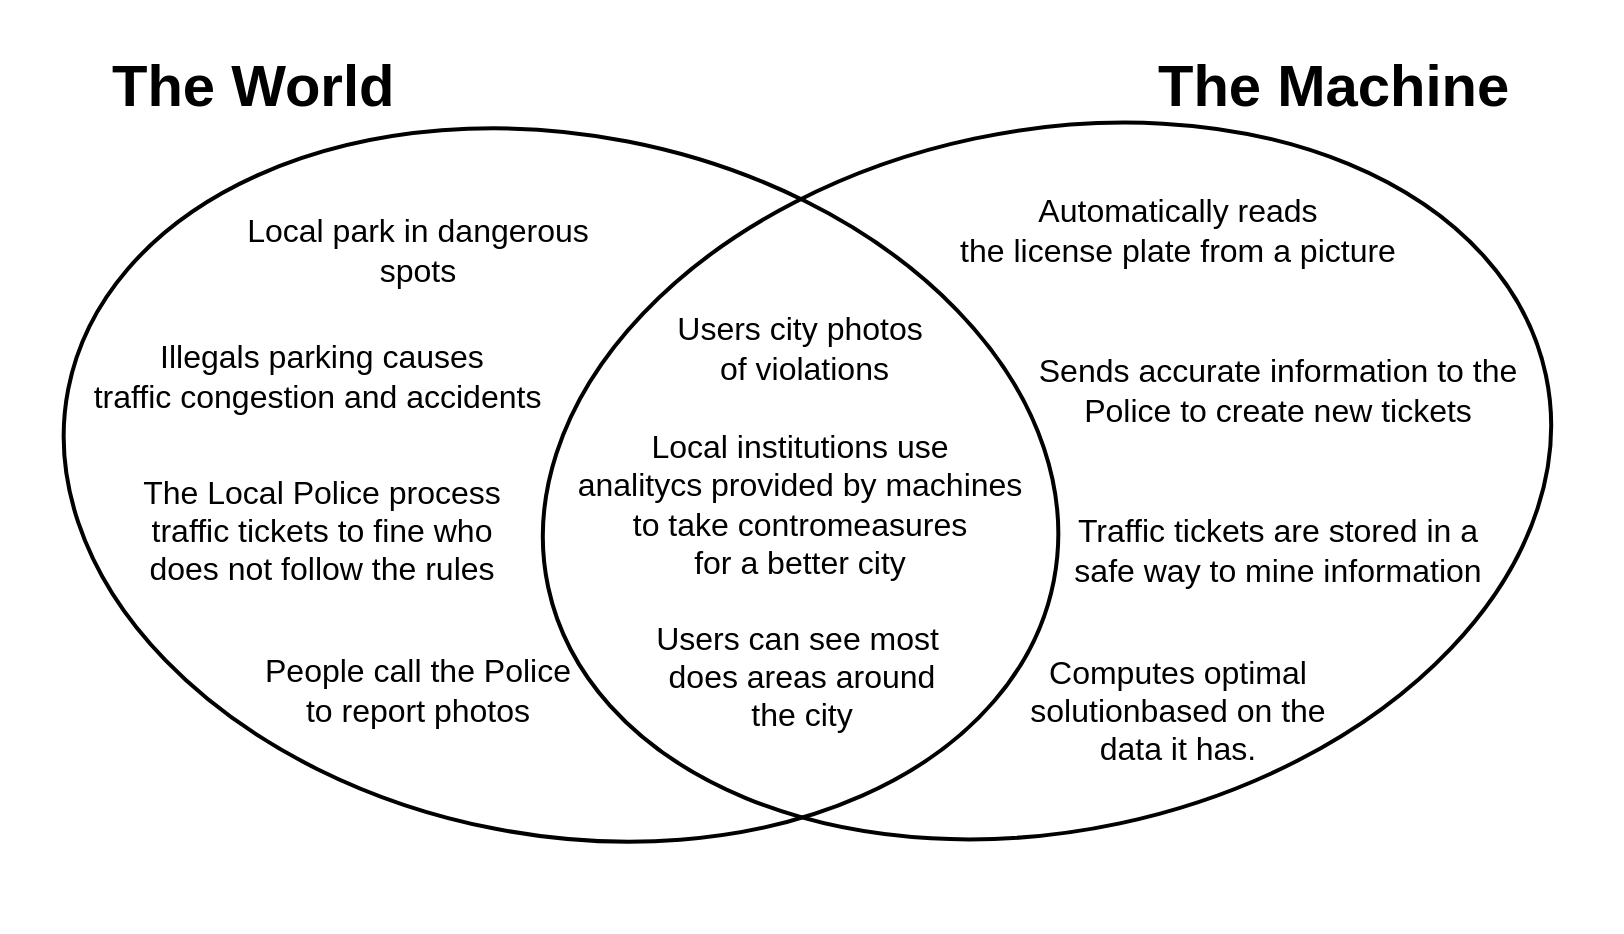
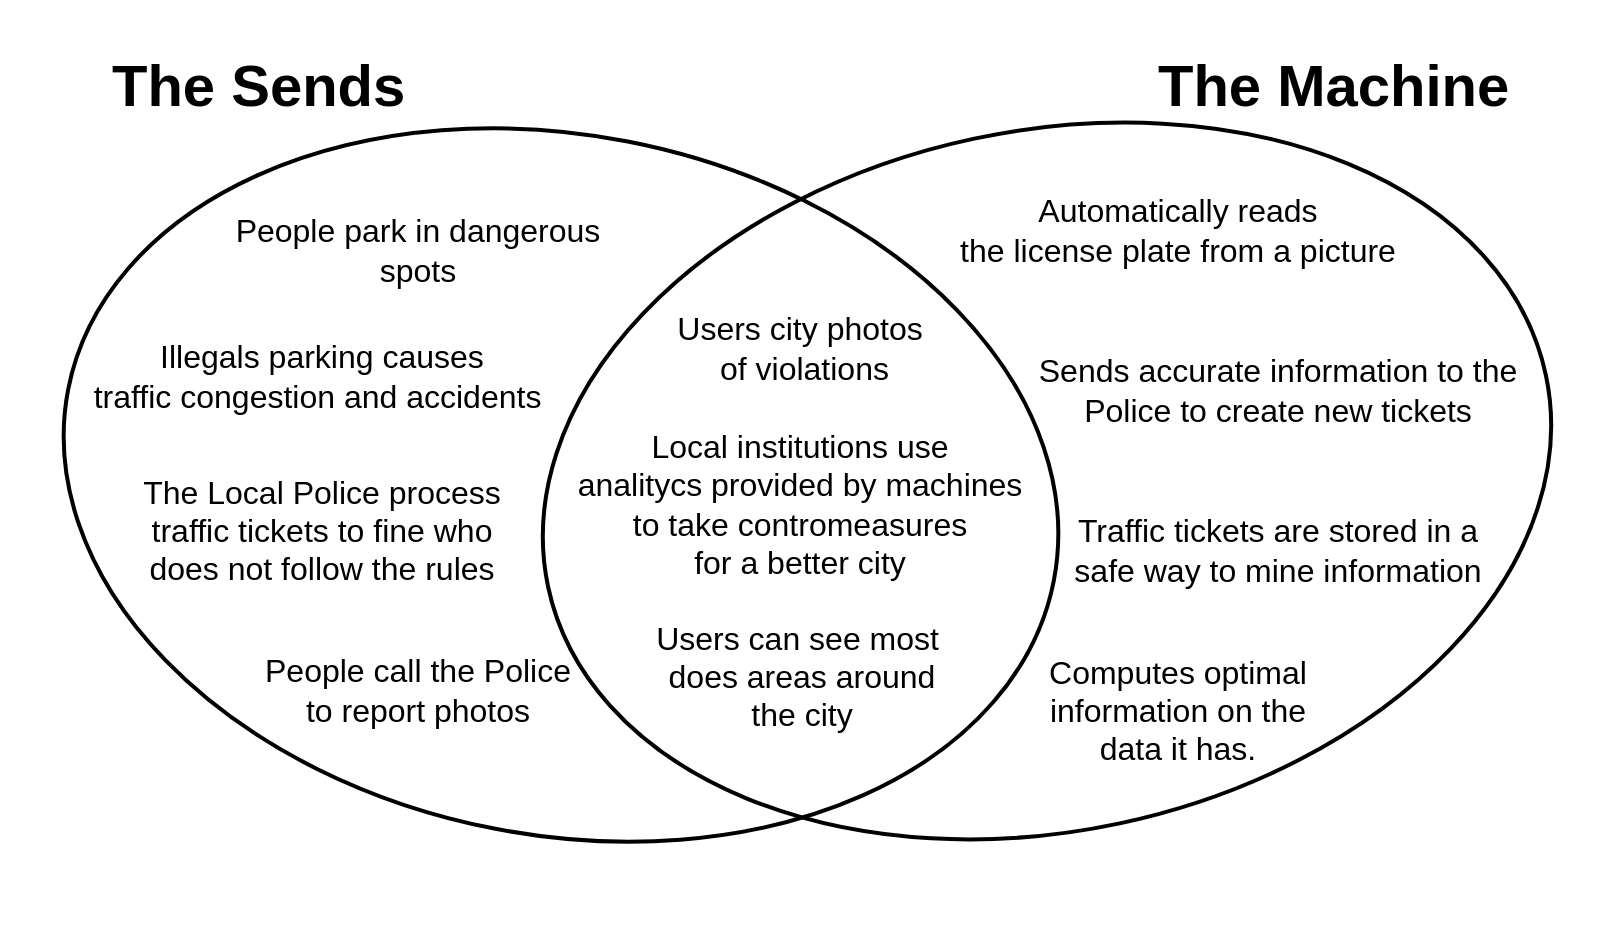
  <mxCell id="0" />
  <mxCell id="1" parent="0" />
  <mxCell id="2" value="" style="ellipse;whiteSpace=wrap;html=1;rotation=11;fillColor=none;strokeWidth=2;" parent="1" vertex="1"><mxGeometry x="20" y="67" width="502" height="350" as="geometry" /></mxCell>
  <mxCell id="3" value="" style="ellipse;whiteSpace=wrap;html=1;rotation=-12;fillColor=none;strokeWidth=2;" parent="1" vertex="1"><mxGeometry x="259" y="65" width="510" height="350" as="geometry" /></mxCell>
- <mxCell id="4" value="&lt;font style=&quot;font-size: 16px&quot;&gt;Local park in dangerous&lt;br&gt;spots&lt;/font&gt;" style="text;html=1;strokeColor=none;fillColor=none;align=center;verticalAlign=middle;whiteSpace=wrap;rounded=0;" parent="1" vertex="1"><mxGeometry x="80" y="110" width="240" height="30" as="geometry" /></mxCell>
+ <mxCell id="4" value="&lt;font style=&quot;font-size: 16px&quot;&gt;People park in dangerous&lt;br&gt;spots&lt;/font&gt;" style="text;html=1;strokeColor=none;fillColor=none;align=center;verticalAlign=middle;whiteSpace=wrap;rounded=0;" parent="1" vertex="1"><mxGeometry x="80" y="110" width="240" height="30" as="geometry" /></mxCell>
  <mxCell id="5" value="&lt;font style=&quot;font-size: 16px&quot;&gt;People call the Police &lt;br&gt;to report photos&lt;/font&gt;" style="text;html=1;strokeColor=none;fillColor=none;align=center;verticalAlign=middle;whiteSpace=wrap;rounded=0;" parent="1" vertex="1"><mxGeometry x="110" y="330" width="180" height="30" as="geometry" /></mxCell>
  <mxCell id="6" value="&lt;span style=&quot;font-size: 16px&quot;&gt;Illegals parking causes&lt;br&gt;traffic congestion and accidents&amp;nbsp;&lt;/span&gt;" style="text;html=1;strokeColor=none;fillColor=none;align=center;verticalAlign=middle;whiteSpace=wrap;rounded=0;" parent="1" vertex="1"><mxGeometry x="22" y="159" width="260" height="57" as="geometry" /></mxCell>
  <mxCell id="7" value="&lt;font style=&quot;font-size: 16px&quot;&gt;Local institutions use &lt;br&gt;analitycs provided by machines to take contromeasures&lt;br&gt;for a better city&lt;br&gt;&lt;/font&gt;" style="text;html=1;strokeColor=none;fillColor=none;align=center;verticalAlign=middle;whiteSpace=wrap;rounded=0;" parent="1" vertex="1"><mxGeometry x="271" y="236.5" width="240" height="30" as="geometry" /></mxCell>
  <mxCell id="8" value="&lt;font style=&quot;font-size: 16px&quot;&gt;The Local Police process&lt;br&gt;traffic tickets to fine who&lt;br&gt;does not follow the rules&lt;br&gt;&lt;/font&gt;" style="text;html=1;strokeColor=none;fillColor=none;align=center;verticalAlign=middle;whiteSpace=wrap;rounded=0;" parent="1" vertex="1"><mxGeometry x="57" y="235" width="190" height="60" as="geometry" /></mxCell>
  <mxCell id="9" value="&lt;font style=&quot;font-size: 16px&quot;&gt;Automatically reads&lt;br&gt;the license plate from a picture&lt;br&gt;&lt;/font&gt;" style="text;html=1;strokeColor=none;fillColor=none;align=center;verticalAlign=middle;whiteSpace=wrap;rounded=0;" parent="1" vertex="1"><mxGeometry x="460" y="100" width="240" height="30" as="geometry" /></mxCell>
  <mxCell id="10" value="&lt;font style=&quot;font-size: 16px&quot;&gt;Traffic tickets are stored in a&lt;br&gt;safe way to mine information&lt;br&gt;&lt;/font&gt;" style="text;html=1;strokeColor=none;fillColor=none;align=center;verticalAlign=middle;whiteSpace=wrap;rounded=0;" parent="1" vertex="1"><mxGeometry x="510" y="260" width="240" height="30" as="geometry" /></mxCell>
  <mxCell id="11" value="&lt;font style=&quot;font-size: 16px&quot;&gt;Sends accurate&amp;nbsp;information to the Police to create new tickets&lt;br&gt;&lt;/font&gt;" style="text;html=1;strokeColor=none;fillColor=none;align=center;verticalAlign=middle;whiteSpace=wrap;rounded=0;" parent="1" vertex="1"><mxGeometry x="500" y="180" width="260" height="30" as="geometry" /></mxCell>
- <mxCell id="12" value="&lt;font style=&quot;font-size: 16px&quot;&gt;Computes optimal &lt;br&gt;solutionbased on the &lt;br&gt;data it has.&lt;br&gt;&lt;/font&gt;" style="text;html=1;strokeColor=none;fillColor=none;align=center;verticalAlign=middle;whiteSpace=wrap;rounded=0;" parent="1" vertex="1"><mxGeometry x="460" y="340" width="240" height="30" as="geometry" /></mxCell>
+ <mxCell id="12" value="&lt;font style=&quot;font-size: 16px&quot;&gt;Computes optimal &lt;br&gt;information on the &lt;br&gt;data it has.&lt;br&gt;&lt;/font&gt;" style="text;html=1;strokeColor=none;fillColor=none;align=center;verticalAlign=middle;whiteSpace=wrap;rounded=0;" parent="1" vertex="1"><mxGeometry x="460" y="340" width="240" height="30" as="geometry" /></mxCell>
  <mxCell id="13" value="&lt;font style=&quot;font-size: 16px&quot;&gt;Users city photos&lt;br&gt;&amp;nbsp;of violations&lt;br&gt;&lt;/font&gt;" style="text;html=1;strokeColor=none;fillColor=none;align=center;verticalAlign=middle;whiteSpace=wrap;rounded=0;" parent="1" vertex="1"><mxGeometry x="271" y="159" width="240" height="30" as="geometry" /></mxCell>
  <mxCell id="14" value="&lt;font style=&quot;font-size: 16px&quot;&gt;Users can see most&amp;nbsp;&lt;br&gt;does areas around&lt;br&gt;the city&lt;br&gt;&lt;/font&gt;" style="text;html=1;strokeColor=none;fillColor=none;align=center;verticalAlign=middle;whiteSpace=wrap;rounded=0;" parent="1" vertex="1"><mxGeometry x="272" y="323" width="240" height="30" as="geometry" /></mxCell>
  <mxCell id="15" value="&lt;h1&gt;&lt;font style=&quot;font-size: 29px&quot;&gt;The Machine&lt;/font&gt;&lt;/h1&gt;" style="text;html=1;strokeColor=none;fillColor=none;spacing=5;spacingTop=-20;whiteSpace=wrap;overflow=hidden;rounded=0;" parent="1" vertex="1"><mxGeometry x="565" y="20" width="205" height="60" as="geometry" /></mxCell>
- <mxCell id="16" value="&lt;h1&gt;&lt;font style=&quot;font-size: 29px&quot;&gt;The World&lt;/font&gt;&lt;/h1&gt;" style="text;html=1;strokeColor=none;fillColor=none;spacing=5;spacingTop=-20;whiteSpace=wrap;overflow=hidden;rounded=0;" parent="1" vertex="1"><mxGeometry x="42" y="20" width="205" height="60" as="geometry" /></mxCell>
+ <mxCell id="16" value="&lt;h1&gt;&lt;font style=&quot;font-size: 29px&quot;&gt;The Sends&lt;/font&gt;&lt;/h1&gt;" style="text;html=1;strokeColor=none;fillColor=none;spacing=5;spacingTop=-20;whiteSpace=wrap;overflow=hidden;rounded=0;" parent="1" vertex="1"><mxGeometry x="42" y="20" width="205" height="60" as="geometry" /></mxCell>
